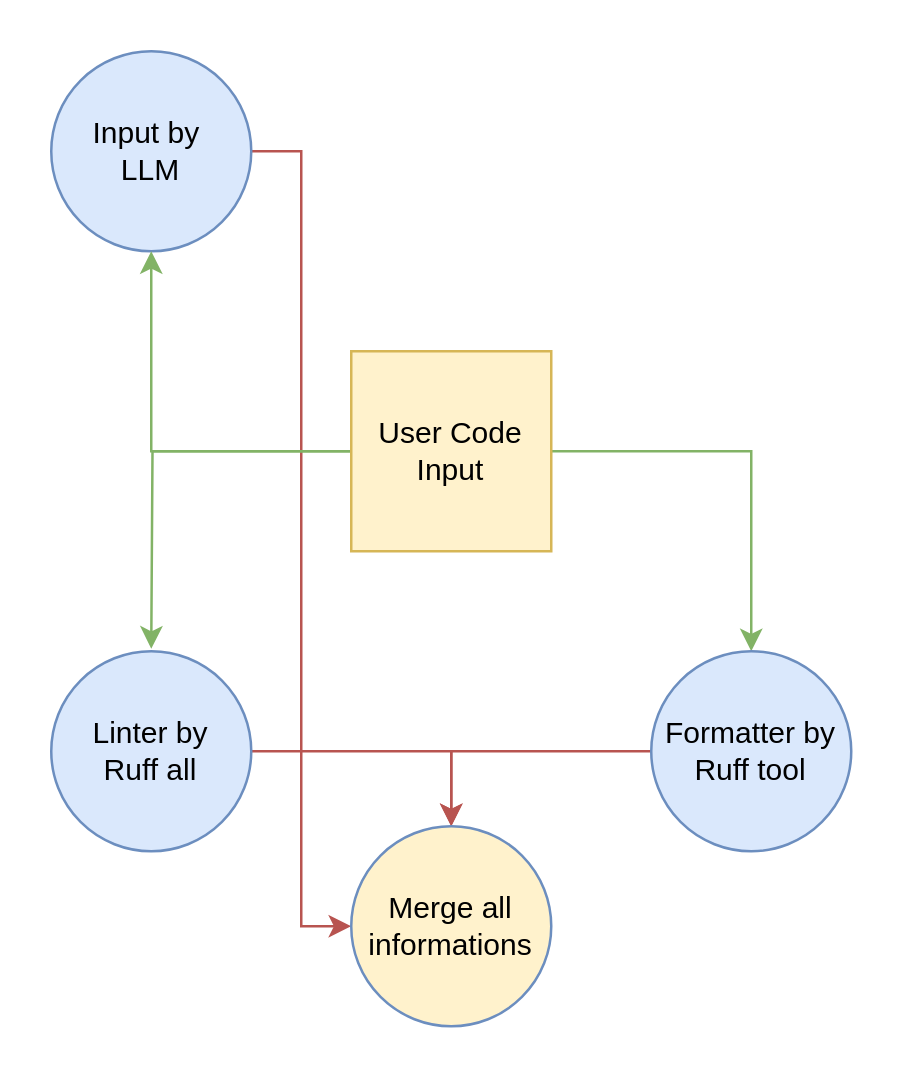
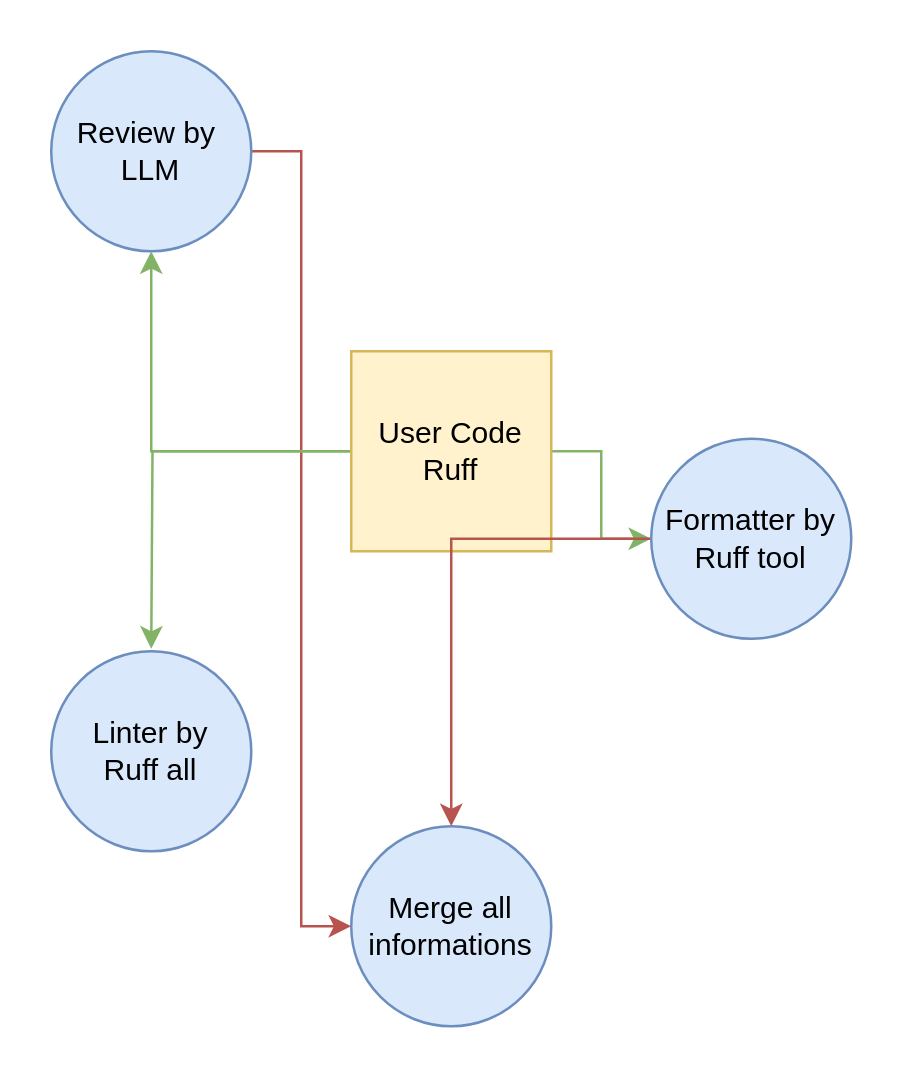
  <mxCell id="0" />
  <mxCell id="1" parent="0" />
  <mxCell id="2" style="edgeStyle=orthogonalEdgeStyle;rounded=0;orthogonalLoop=1;jettySize=auto;html=1;entryX=0;entryY=0.5;entryDx=0;entryDy=0;fillColor=#f8cecc;strokeColor=#b85450;" edge="1" parent="1" source="3" target="12"><mxGeometry relative="1" as="geometry" /></mxCell>
- <mxCell id="3" value="&lt;div&gt;Input by&amp;nbsp;&lt;/div&gt;&lt;div&gt;LLM&lt;/div&gt;" style="ellipse;whiteSpace=wrap;html=1;aspect=fixed;fillColor=#dae8fc;strokeColor=#6c8ebf;" vertex="1" parent="1"><mxGeometry x="20" y="20" width="80" height="80" as="geometry" /></mxCell>
+ <mxCell id="3" value="&lt;div&gt;Review by&amp;nbsp;&lt;/div&gt;&lt;div&gt;LLM&lt;/div&gt;" style="ellipse;whiteSpace=wrap;html=1;aspect=fixed;fillColor=#dae8fc;strokeColor=#6c8ebf;" vertex="1" parent="1"><mxGeometry x="20" y="20" width="80" height="80" as="geometry" /></mxCell>
  <mxCell id="4" style="edgeStyle=orthogonalEdgeStyle;rounded=0;orthogonalLoop=1;jettySize=auto;html=1;fillColor=#d5e8d4;strokeColor=#82b366;" edge="1" parent="1" source="7" target="3"><mxGeometry relative="1" as="geometry" /></mxCell>
  <mxCell id="5" style="edgeStyle=orthogonalEdgeStyle;rounded=0;orthogonalLoop=1;jettySize=auto;html=1;fillColor=#d5e8d4;strokeColor=#82b366;" edge="1" parent="1" source="7"><mxGeometry relative="1" as="geometry"><mxPoint x="60" y="259" as="targetPoint" /></mxGeometry></mxCell>
  <mxCell id="6" style="edgeStyle=orthogonalEdgeStyle;rounded=0;orthogonalLoop=1;jettySize=auto;html=1;fillColor=#d5e8d4;strokeColor=#82b366;" edge="1" parent="1" source="7" target="11"><mxGeometry relative="1" as="geometry" /></mxCell>
- <mxCell id="7" value="User Code Input" style="whiteSpace=wrap;html=1;aspect=fixed;fillColor=#fff2cc;strokeColor=#d6b656;" vertex="1" parent="1"><mxGeometry x="140" y="140" width="80" height="80" as="geometry" /></mxCell>
- <mxCell id="8" style="edgeStyle=orthogonalEdgeStyle;rounded=0;orthogonalLoop=1;jettySize=auto;html=1;entryX=0.5;entryY=0;entryDx=0;entryDy=0;fillColor=#f8cecc;strokeColor=#b85450;" edge="1" parent="1" source="9" target="12"><mxGeometry relative="1" as="geometry" /></mxCell>
+ <mxCell id="7" value="User Code Ruff" style="whiteSpace=wrap;html=1;aspect=fixed;fillColor=#fff2cc;strokeColor=#d6b656;" vertex="1" parent="1"><mxGeometry x="140" y="140" width="80" height="80" as="geometry" /></mxCell>
  <mxCell id="9" value="&lt;div&gt;Linter by&lt;/div&gt;&lt;div&gt;Ruff all&lt;/div&gt;" style="ellipse;whiteSpace=wrap;html=1;aspect=fixed;fillColor=#dae8fc;strokeColor=#6c8ebf;" vertex="1" parent="1"><mxGeometry x="20" y="260" width="80" height="80" as="geometry" /></mxCell>
  <mxCell id="10" style="edgeStyle=orthogonalEdgeStyle;rounded=0;orthogonalLoop=1;jettySize=auto;html=1;entryX=0.5;entryY=0;entryDx=0;entryDy=0;fillColor=#f8cecc;strokeColor=#b85450;" edge="1" parent="1" source="11" target="12"><mxGeometry relative="1" as="geometry" /></mxCell>
- <mxCell id="11" value="&lt;div&gt;Formatter by&lt;/div&gt;&lt;div&gt;Ruff tool&lt;/div&gt;" style="ellipse;whiteSpace=wrap;html=1;aspect=fixed;fillColor=#dae8fc;strokeColor=#6c8ebf;" vertex="1" parent="1"><mxGeometry x="260" y="260" width="80" height="80" as="geometry" /></mxCell>
- <mxCell id="12" value="Merge all&lt;br&gt;informations" style="ellipse;whiteSpace=wrap;html=1;aspect=fixed;fillColor=#fff2cc;strokeColor=#6c8ebf;" vertex="1" parent="1"><mxGeometry x="140" y="330" width="80" height="80" as="geometry" /></mxCell>
+ <mxCell id="11" value="&lt;div&gt;Formatter by&lt;/div&gt;&lt;div&gt;Ruff tool&lt;/div&gt;" style="ellipse;whiteSpace=wrap;html=1;aspect=fixed;fillColor=#dae8fc;strokeColor=#6c8ebf;" vertex="1" parent="1"><mxGeometry x="260" y="175" width="80" height="80" as="geometry" /></mxCell>
+ <mxCell id="12" value="Merge all&lt;br&gt;informations" style="ellipse;whiteSpace=wrap;html=1;aspect=fixed;fillColor=#dae8fc;strokeColor=#6c8ebf;" vertex="1" parent="1"><mxGeometry x="140" y="330" width="80" height="80" as="geometry" /></mxCell>
